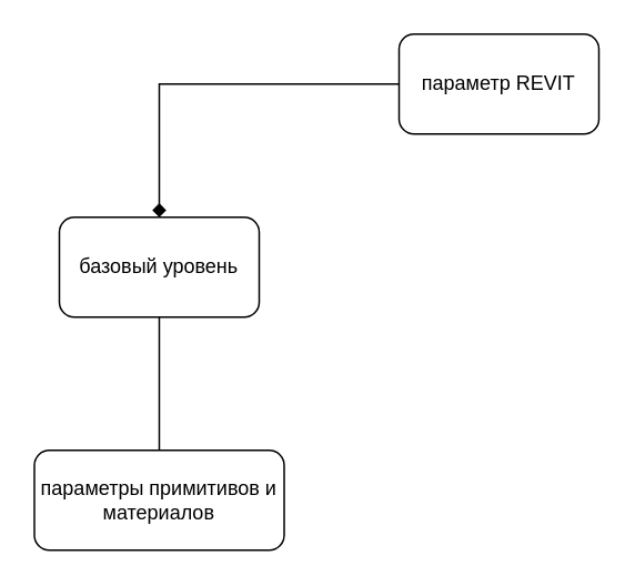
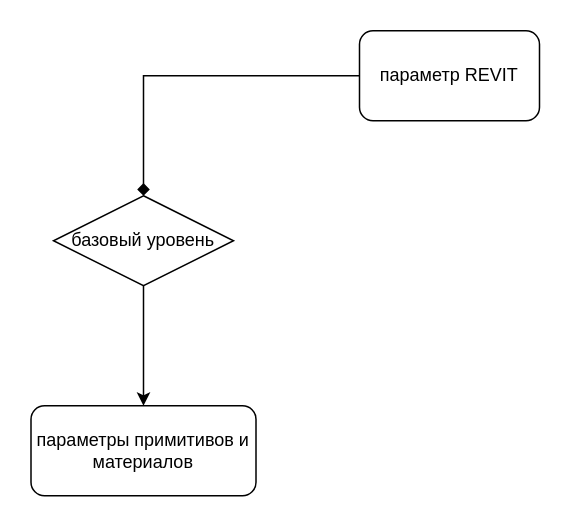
  <mxCell id="0" />
  <mxCell id="1" parent="0" />
  <mxCell id="2" value="" style="edgeStyle=orthogonalEdgeStyle;rounded=0;orthogonalLoop=1;jettySize=auto;html=1;endArrow=diamond;" edge="1" parent="1" source="3" target="5"><mxGeometry relative="1" as="geometry" /></mxCell>
  <mxCell id="3" value="параметр REVIT" style="rounded=1;whiteSpace=wrap;html=1;" vertex="1" parent="1"><mxGeometry x="239" y="20" width="120" height="60" as="geometry" /></mxCell>
- <mxCell id="4" value="" style="edgeStyle=orthogonalEdgeStyle;rounded=0;orthogonalLoop=1;jettySize=auto;html=1;endArrow=none;" edge="1" parent="1" source="5" target="6"><mxGeometry relative="1" as="geometry" /></mxCell>
- <mxCell id="5" value="базовый уровень" style="rounded=1;whiteSpace=wrap;html=1;" vertex="1" parent="1"><mxGeometry x="35" y="130" width="120" height="60" as="geometry" /></mxCell>
+ <mxCell id="4" value="" style="edgeStyle=orthogonalEdgeStyle;rounded=0;orthogonalLoop=1;jettySize=auto;html=1;" edge="1" parent="1" source="5" target="6"><mxGeometry relative="1" as="geometry" /></mxCell>
+ <mxCell id="5" value="базовый уровень" style="rhombus;whiteSpace=wrap;html=1;" vertex="1" parent="1"><mxGeometry x="35" y="130" width="120" height="60" as="geometry" /></mxCell>
  <mxCell id="6" value="параметры примитивов и материалов" style="whiteSpace=wrap;html=1;rounded=1;" vertex="1" parent="1"><mxGeometry x="20" y="270" width="150" height="60" as="geometry" /></mxCell>
